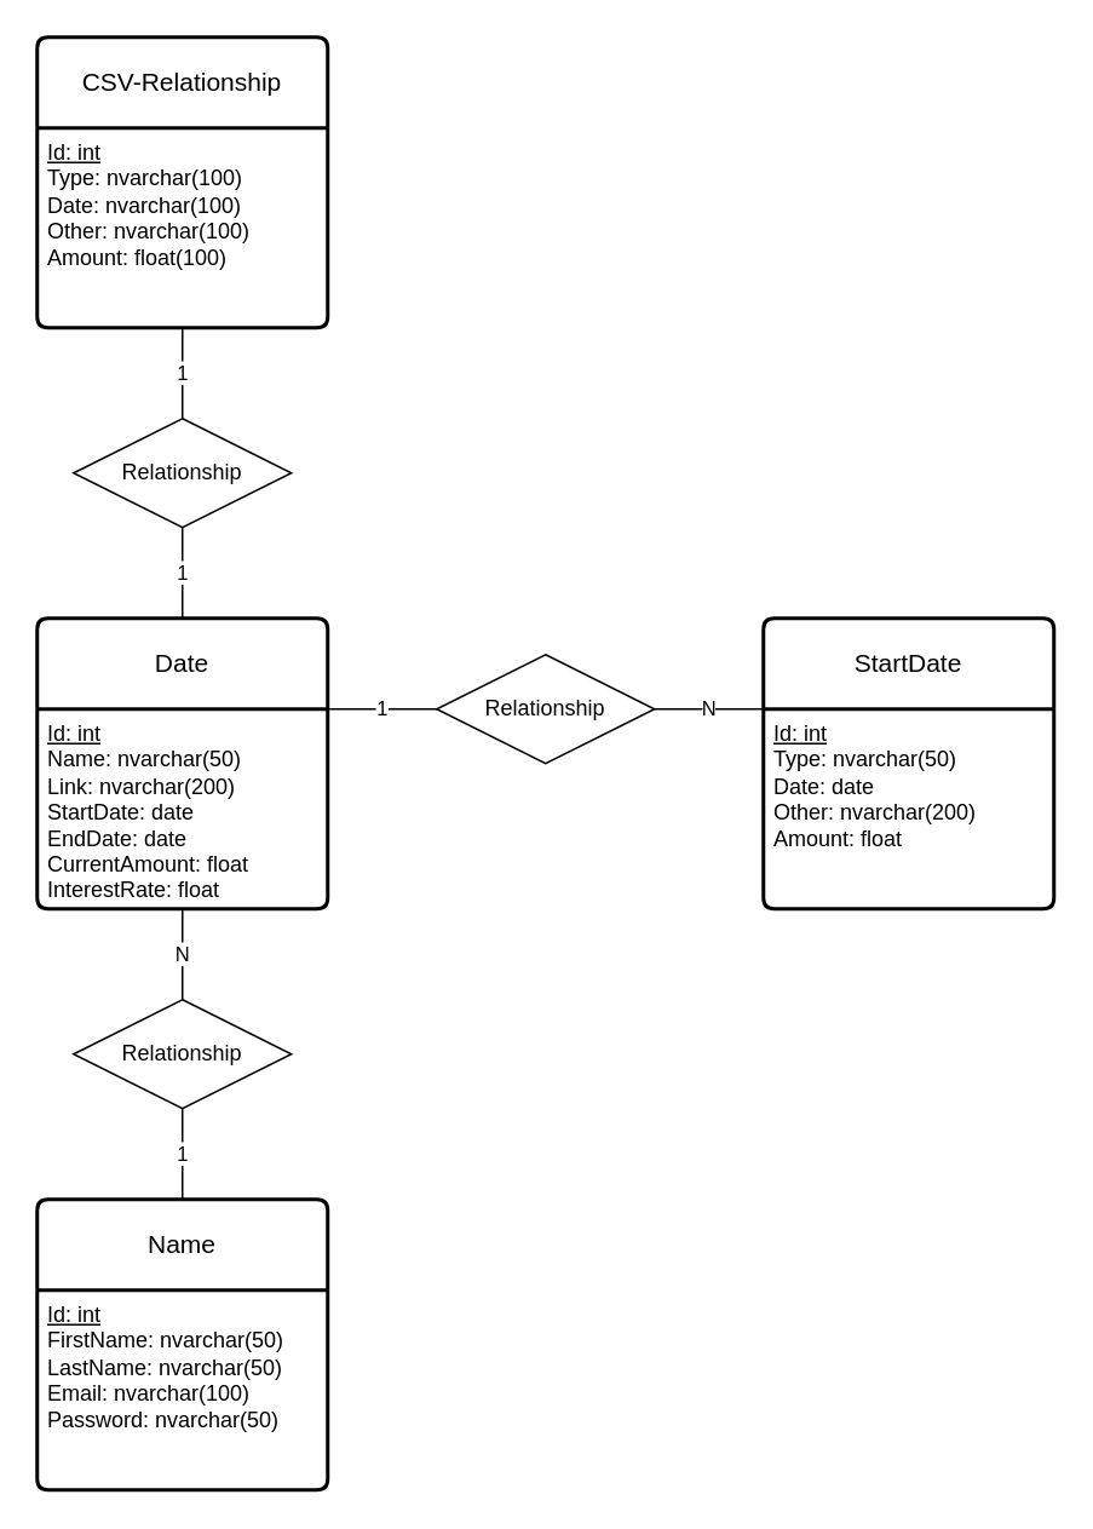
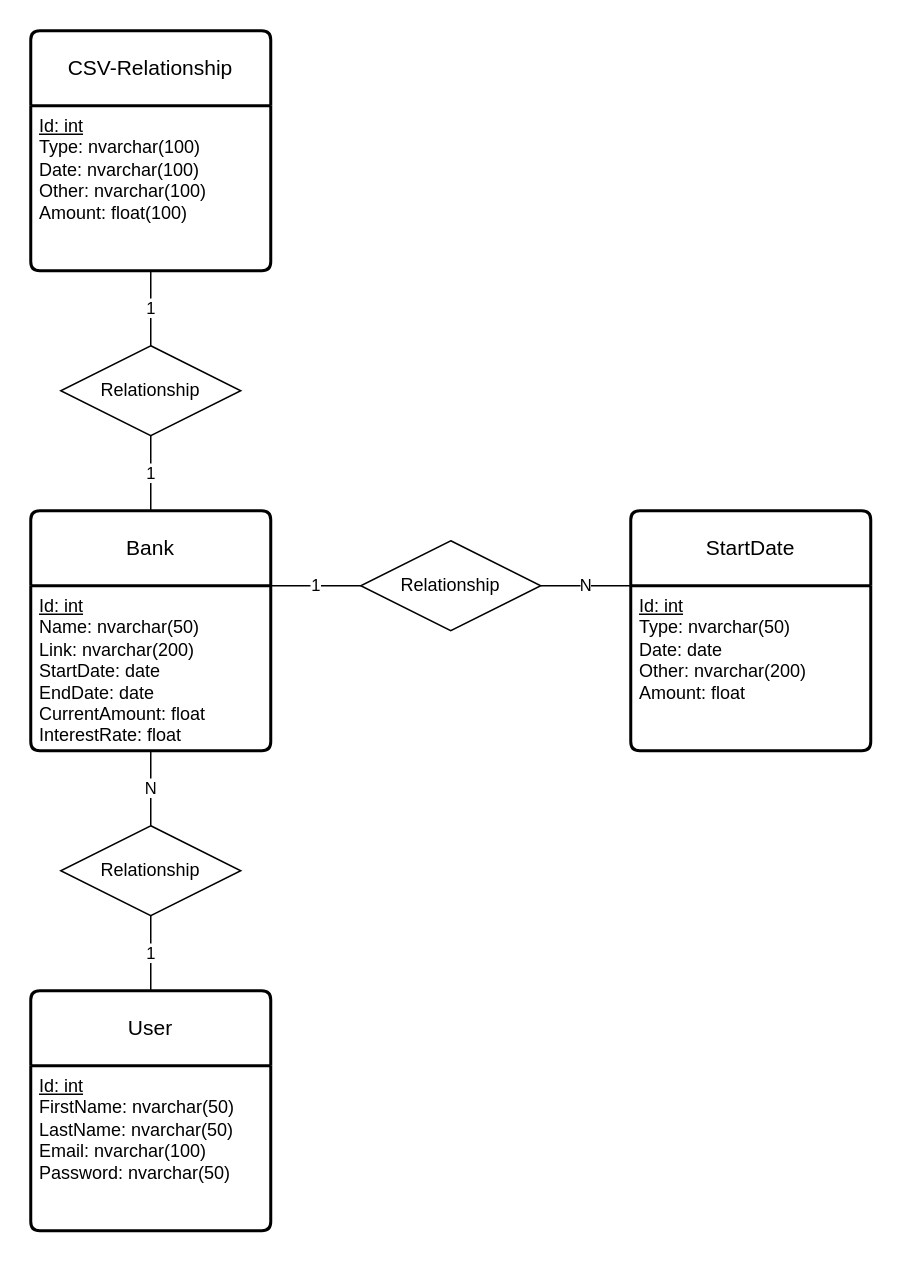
  <mxCell id="0" />
  <mxCell id="1" parent="0" />
  <mxCell id="2" value="" style="shape=partialRectangle;connectable=0;fillColor=none;top=0;left=0;bottom=0;right=0;editable=1;overflow=hidden;whiteSpace=wrap;html=1;" parent="1" vertex="1"><mxGeometry x="30" y="470" width="30" height="30" as="geometry"><mxRectangle width="30" height="30" as="alternateBounds" /></mxGeometry></mxCell>
- <mxCell id="3" value="Date" style="swimlane;childLayout=stackLayout;horizontal=1;startSize=50;horizontalStack=0;rounded=1;fontSize=14;fontStyle=0;strokeWidth=2;resizeParent=0;resizeLast=1;shadow=0;dashed=0;align=center;arcSize=4;whiteSpace=wrap;html=1;" parent="1" vertex="1"><mxGeometry x="20" y="340" width="160" height="160" as="geometry" /></mxCell>
+ <mxCell id="3" value="Bank" style="swimlane;childLayout=stackLayout;horizontal=1;startSize=50;horizontalStack=0;rounded=1;fontSize=14;fontStyle=0;strokeWidth=2;resizeParent=0;resizeLast=1;shadow=0;dashed=0;align=center;arcSize=4;whiteSpace=wrap;html=1;" parent="1" vertex="1"><mxGeometry x="20" y="340" width="160" height="160" as="geometry" /></mxCell>
  <mxCell id="4" value="&lt;u&gt;Id: int&lt;/u&gt;&lt;div&gt;Name: nvarchar(50)&lt;/div&gt;&lt;div&gt;Link: nvarchar(200)&lt;/div&gt;&lt;div&gt;StartDate: date&lt;/div&gt;&lt;div&gt;EndDate: date&lt;/div&gt;&lt;div&gt;CurrentAmount: float&lt;/div&gt;&lt;div&gt;InterestRate: float&lt;br&gt;&lt;/div&gt;" style="align=left;strokeColor=none;fillColor=none;spacingLeft=4;fontSize=12;verticalAlign=top;resizable=0;rotatable=0;part=1;html=1;" parent="3" vertex="1"><mxGeometry y="50" width="160" height="110" as="geometry" /></mxCell>
  <mxCell id="5" value="StartDate" style="swimlane;childLayout=stackLayout;horizontal=1;startSize=50;horizontalStack=0;rounded=1;fontSize=14;fontStyle=0;strokeWidth=2;resizeParent=0;resizeLast=1;shadow=0;dashed=0;align=center;arcSize=4;whiteSpace=wrap;html=1;" parent="1" vertex="1"><mxGeometry x="420" y="340" width="160" height="160" as="geometry" /></mxCell>
  <mxCell id="6" value="&lt;u&gt;Id: int&lt;/u&gt;&lt;div&gt;Type: nvarchar(50)&lt;/div&gt;&lt;div&gt;Date: date&lt;/div&gt;&lt;div&gt;Other: nvarchar(200)&lt;/div&gt;&lt;div&gt;Amount: float&lt;/div&gt;&lt;div&gt;&lt;br&gt;&lt;/div&gt;" style="align=left;strokeColor=none;fillColor=none;spacingLeft=4;fontSize=12;verticalAlign=top;resizable=0;rotatable=0;part=1;html=1;" parent="5" vertex="1"><mxGeometry y="50" width="160" height="110" as="geometry" /></mxCell>
  <mxCell id="7" value="N" style="edgeStyle=none;shape=connector;rounded=0;orthogonalLoop=1;jettySize=auto;html=1;exitX=1;exitY=0.5;exitDx=0;exitDy=0;entryX=0;entryY=0;entryDx=0;entryDy=0;strokeColor=default;align=center;verticalAlign=middle;fontFamily=Helvetica;fontSize=11;fontColor=default;labelBackgroundColor=default;endArrow=none;endFill=0;" parent="1" source="8" target="6" edge="1"><mxGeometry relative="1" as="geometry" /></mxCell>
  <mxCell id="8" value="Relationship" style="shape=rhombus;perimeter=rhombusPerimeter;whiteSpace=wrap;html=1;align=center;" parent="1" vertex="1"><mxGeometry x="240" y="360" width="120" height="60" as="geometry" /></mxCell>
  <mxCell id="9" value="1" style="edgeStyle=none;shape=connector;rounded=0;orthogonalLoop=1;jettySize=auto;html=1;exitX=1;exitY=0;exitDx=0;exitDy=0;entryX=0;entryY=0.5;entryDx=0;entryDy=0;strokeColor=default;align=center;verticalAlign=middle;fontFamily=Helvetica;fontSize=11;fontColor=default;labelBackgroundColor=default;endArrow=none;endFill=0;" parent="1" source="4" target="8" edge="1"><mxGeometry relative="1" as="geometry" /></mxCell>
  <mxCell id="10" value="1" style="edgeStyle=orthogonalEdgeStyle;rounded=0;orthogonalLoop=1;jettySize=auto;html=1;exitX=0.5;exitY=0;exitDx=0;exitDy=0;entryX=0.5;entryY=1;entryDx=0;entryDy=0;endArrow=none;endFill=0;" parent="1" source="11" target="14" edge="1"><mxGeometry relative="1" as="geometry" /></mxCell>
- <mxCell id="11" value="Name" style="swimlane;childLayout=stackLayout;horizontal=1;startSize=50;horizontalStack=0;rounded=1;fontSize=14;fontStyle=0;strokeWidth=2;resizeParent=0;resizeLast=1;shadow=0;dashed=0;align=center;arcSize=4;whiteSpace=wrap;html=1;" parent="1" vertex="1"><mxGeometry x="20" y="660" width="160" height="160" as="geometry" /></mxCell>
+ <mxCell id="11" value="User" style="swimlane;childLayout=stackLayout;horizontal=1;startSize=50;horizontalStack=0;rounded=1;fontSize=14;fontStyle=0;strokeWidth=2;resizeParent=0;resizeLast=1;shadow=0;dashed=0;align=center;arcSize=4;whiteSpace=wrap;html=1;" parent="1" vertex="1"><mxGeometry x="20" y="660" width="160" height="160" as="geometry" /></mxCell>
  <mxCell id="12" value="&lt;u&gt;Id: int&lt;/u&gt;&lt;div&gt;FirstName: nvarchar(50)&lt;/div&gt;&lt;div&gt;LastName: nvarchar(50)&lt;/div&gt;&lt;div&gt;Email: nvarchar(100)&lt;/div&gt;&lt;div&gt;Password: nvarchar(50)&lt;/div&gt;" style="align=left;strokeColor=none;fillColor=none;spacingLeft=4;fontSize=12;verticalAlign=top;resizable=0;rotatable=0;part=1;html=1;" parent="11" vertex="1"><mxGeometry y="50" width="160" height="110" as="geometry" /></mxCell>
  <mxCell id="13" value="N" style="edgeStyle=orthogonalEdgeStyle;shape=connector;rounded=0;orthogonalLoop=1;jettySize=auto;html=1;exitX=0.5;exitY=0;exitDx=0;exitDy=0;entryX=0.5;entryY=1;entryDx=0;entryDy=0;strokeColor=default;align=center;verticalAlign=middle;fontFamily=Helvetica;fontSize=11;fontColor=default;labelBackgroundColor=default;endArrow=none;endFill=0;" parent="1" source="14" target="4" edge="1"><mxGeometry relative="1" as="geometry" /></mxCell>
  <mxCell id="14" value="Relationship" style="shape=rhombus;perimeter=rhombusPerimeter;whiteSpace=wrap;html=1;align=center;" parent="1" vertex="1"><mxGeometry x="40" y="550" width="120" height="60" as="geometry" /></mxCell>
  <mxCell id="15" value="CSV-Relationship" style="swimlane;childLayout=stackLayout;horizontal=1;startSize=50;horizontalStack=0;rounded=1;fontSize=14;fontStyle=0;strokeWidth=2;resizeParent=0;resizeLast=1;shadow=0;dashed=0;align=center;arcSize=4;whiteSpace=wrap;html=1;" vertex="1" parent="1"><mxGeometry x="20" y="20" width="160" height="160" as="geometry" /></mxCell>
  <mxCell id="16" value="&lt;u&gt;Id: int&lt;/u&gt;&lt;div&gt;Type: nvarchar(100)&lt;/div&gt;&lt;div&gt;Date: nvarchar(100)&lt;/div&gt;&lt;div&gt;Other: nvarchar(100)&lt;/div&gt;&lt;div&gt;Amount: float(100)&lt;/div&gt;" style="align=left;strokeColor=none;fillColor=none;spacingLeft=4;fontSize=12;verticalAlign=top;resizable=0;rotatable=0;part=1;html=1;" vertex="1" parent="15"><mxGeometry y="50" width="160" height="110" as="geometry" /></mxCell>
  <mxCell id="17" value="1" style="edgeStyle=none;shape=connector;rounded=0;orthogonalLoop=1;jettySize=auto;html=1;exitX=0.5;exitY=1;exitDx=0;exitDy=0;entryX=0.5;entryY=0;entryDx=0;entryDy=0;strokeColor=default;align=center;verticalAlign=middle;fontFamily=Helvetica;fontSize=11;fontColor=default;labelBackgroundColor=default;endArrow=none;endFill=0;" edge="1" parent="1" source="18" target="3"><mxGeometry relative="1" as="geometry" /></mxCell>
  <mxCell id="18" value="Relationship" style="shape=rhombus;perimeter=rhombusPerimeter;whiteSpace=wrap;html=1;align=center;" vertex="1" parent="1"><mxGeometry x="40" y="230" width="120" height="60" as="geometry" /></mxCell>
  <mxCell id="19" value="1" style="edgeStyle=none;shape=connector;rounded=0;orthogonalLoop=1;jettySize=auto;html=1;exitX=0.5;exitY=1;exitDx=0;exitDy=0;entryX=0.5;entryY=0;entryDx=0;entryDy=0;strokeColor=default;align=center;verticalAlign=middle;fontFamily=Helvetica;fontSize=11;fontColor=default;labelBackgroundColor=default;endArrow=none;endFill=0;" edge="1" parent="1" source="16" target="18"><mxGeometry relative="1" as="geometry" /></mxCell>
